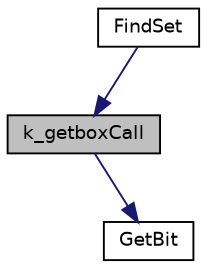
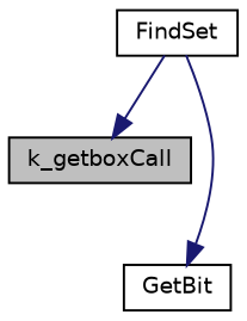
  digraph {
    rankdir=TB
    node [color=black fillcolor=white fontname=Helvetica fontsize=10 shape=record style=filled]
    edge [color=midnightblue fontname=Helvetica fontsize=10 labelfontname=Helvetica labelfontsize=10 style=solid]
    n1 [fillcolor=grey75 fontcolor=black height=0.2 label=k_getboxCall width=0.4]
    n2 [height=0.2 label=FindSet width=0.4]
    n3 [height=0.2 label=GetBit width=0.4]
    n2 -> n1
-   n1 -> n3
+   n2 -> n3
  }
